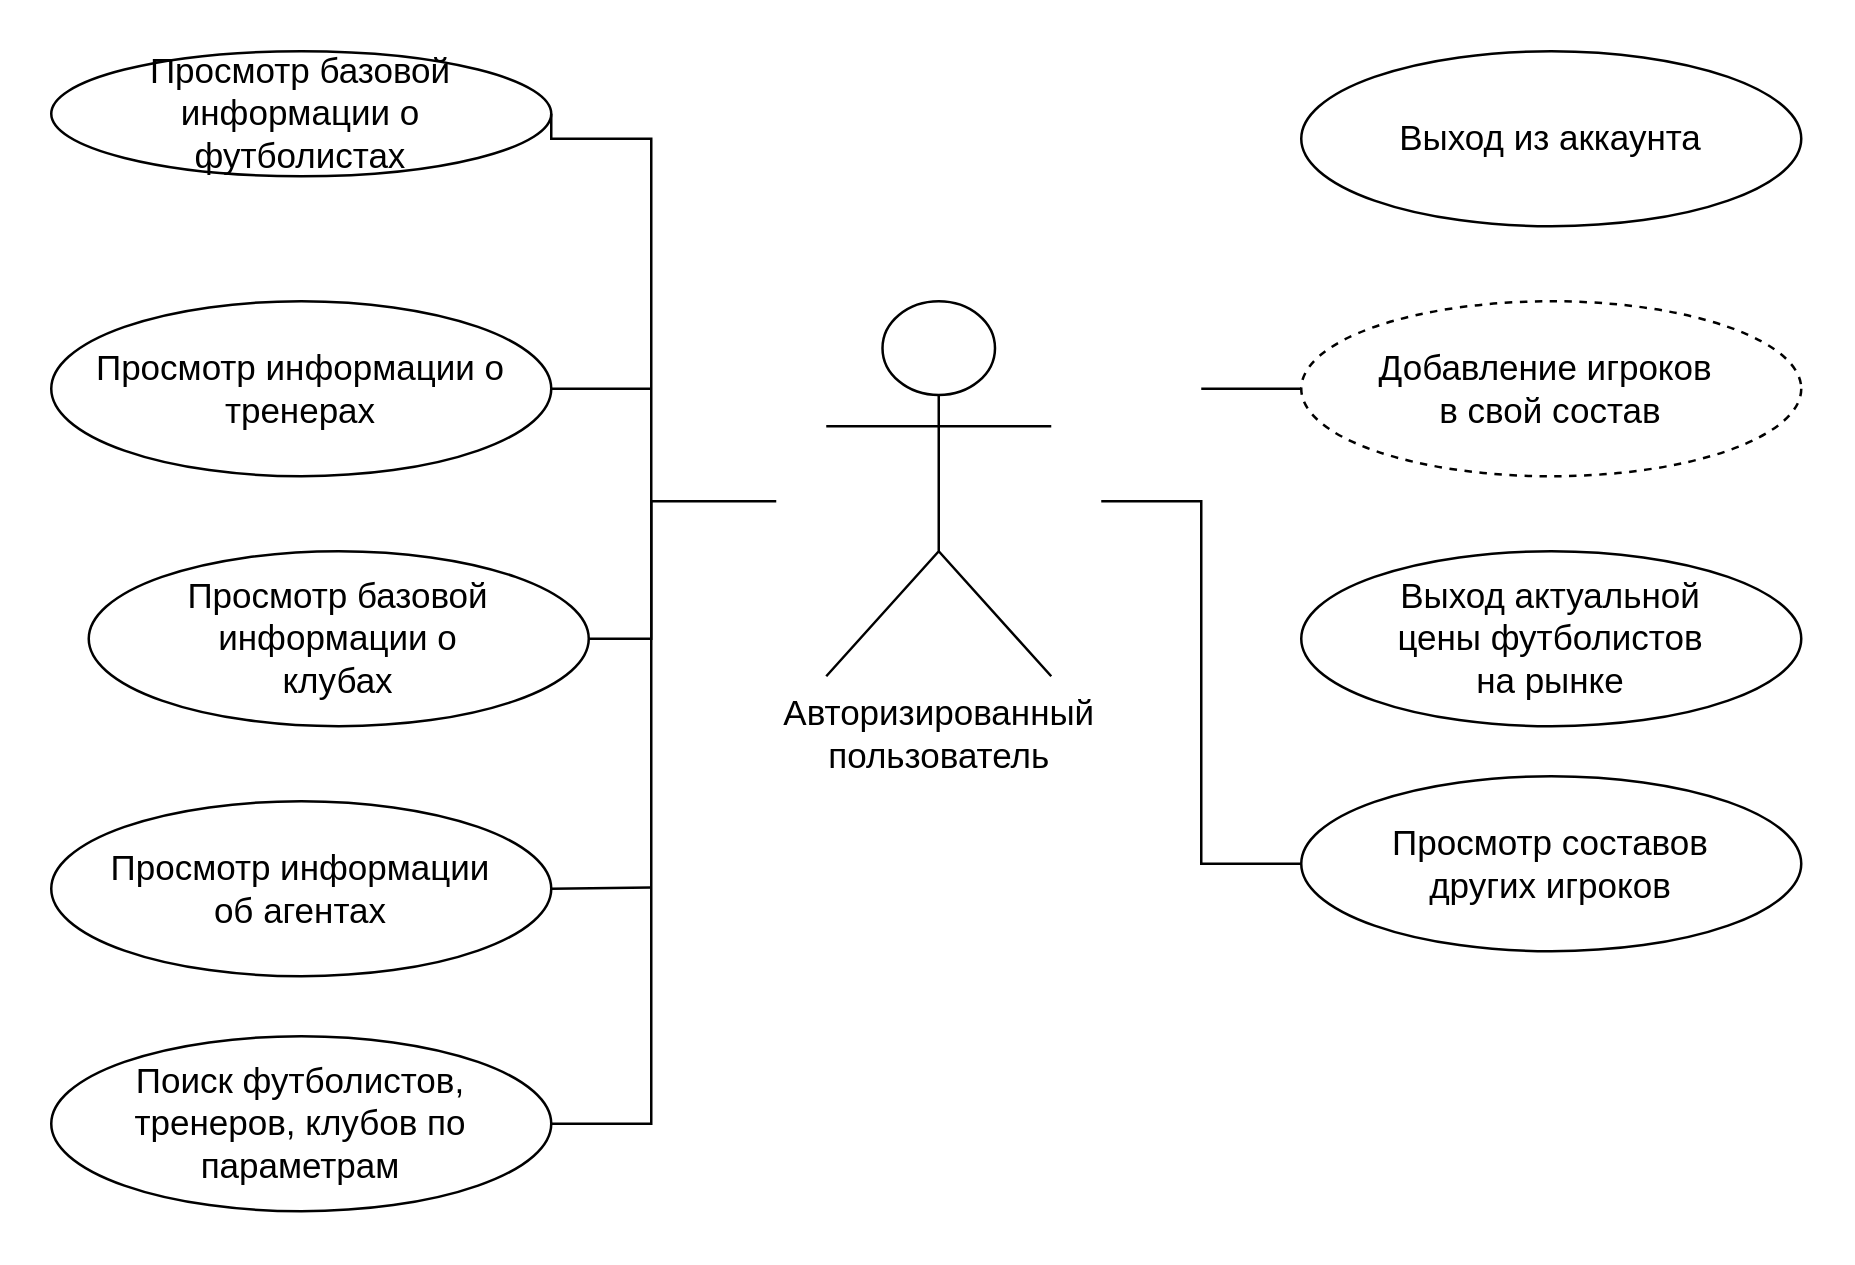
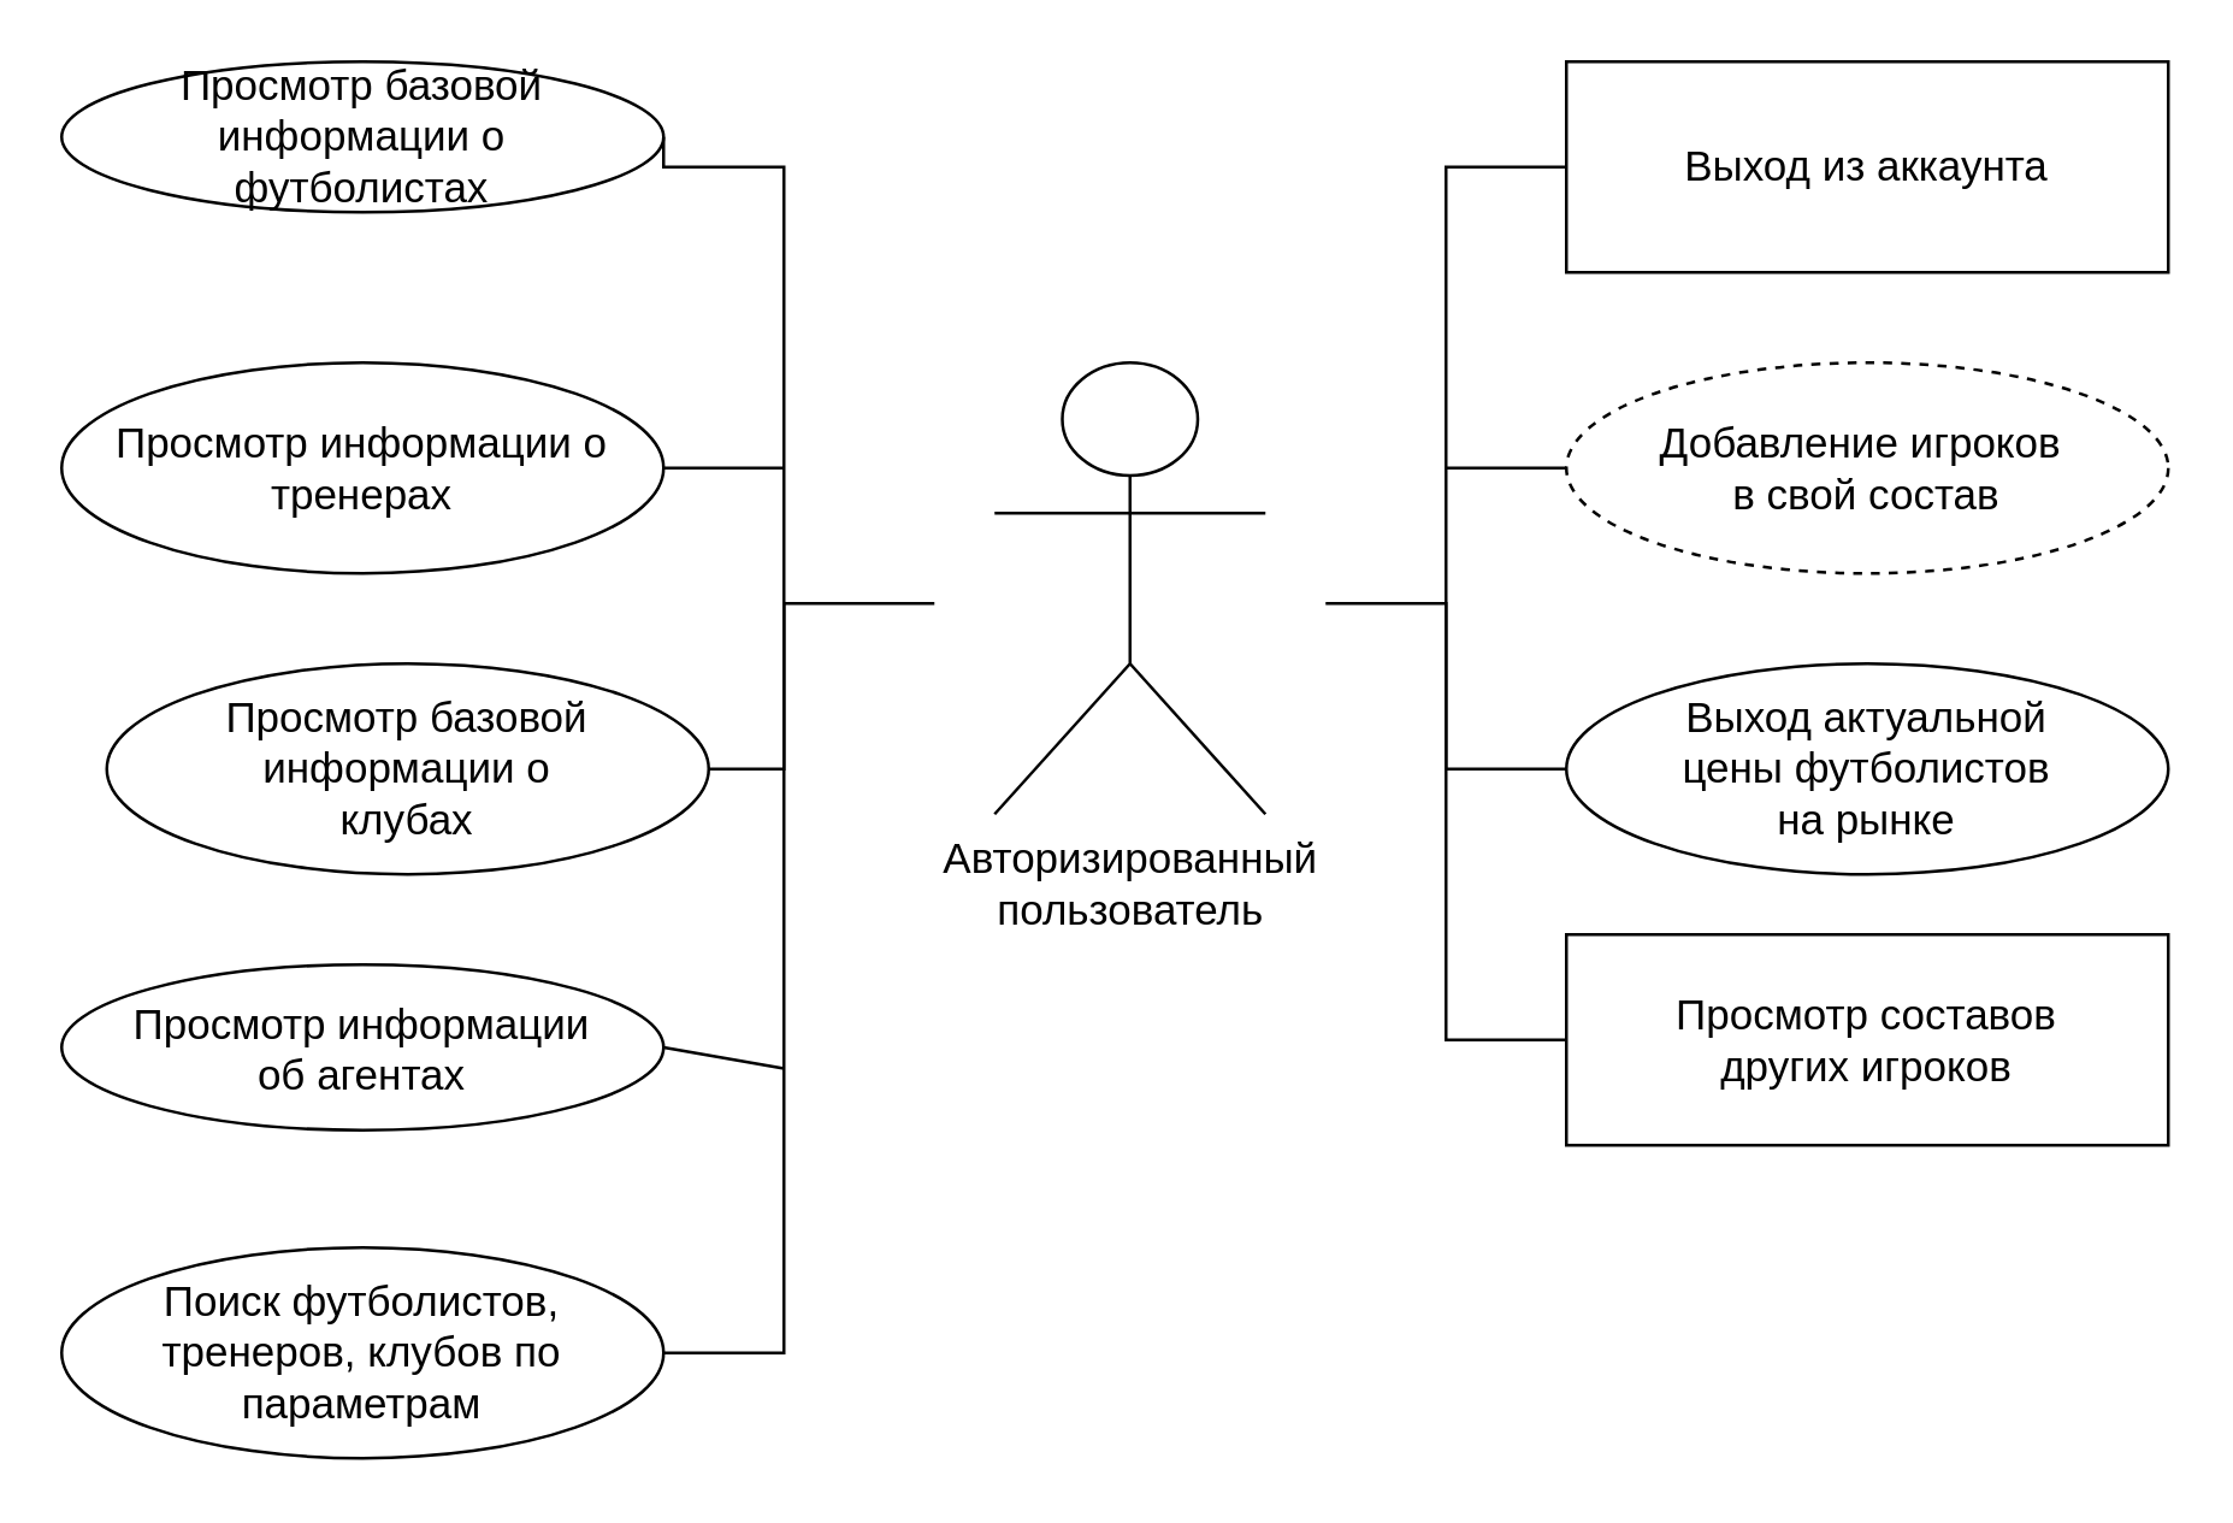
  <mxCell id="0" />
  <mxCell id="1" parent="0" />
  <mxCell id="2" value="&lt;span style=&quot;font-size: 14px&quot;&gt;Авторизированный&lt;br&gt;пользователь&lt;br&gt;&lt;br&gt;&lt;/span&gt;" style="shape=umlActor;verticalLabelPosition=bottom;verticalAlign=top;html=1;" parent="1" vertex="1"><mxGeometry x="330" y="120" width="90" height="150" as="geometry" /></mxCell>
+ <mxCell id="3" style="edgeStyle=orthogonalEdgeStyle;rounded=0;html=1;fontSize=14;endArrow=none;endFill=0;strokeColor=default;exitX=0;exitY=0.5;exitDx=0;exitDy=0;entryX=0;entryY=0.5;entryDx=0;entryDy=0;" parent="1" source="14" target="4" edge="1"><mxGeometry relative="1" as="geometry"><Array as="points"><mxPoint x="480" y="55" /><mxPoint x="480" y="255" /></Array><mxPoint x="510" y="55" as="sourcePoint" /><mxPoint x="510" y="255" as="targetPoint" /></mxGeometry></mxCell>
  <mxCell id="4" value="Выход актуальной &lt;br&gt;цены&amp;nbsp;футболистов &lt;br&gt;на рынке" style="ellipse;whiteSpace=wrap;html=1;fontSize=14;" parent="1" vertex="1"><mxGeometry x="520" y="220" width="200" height="70" as="geometry" /></mxCell>
  <mxCell id="5" style="edgeStyle=orthogonalEdgeStyle;rounded=0;html=1;fontSize=14;endArrow=none;endFill=0;strokeColor=default;exitX=0;exitY=0.5;exitDx=0;exitDy=0;" parent="1" source="6" edge="1"><mxGeometry relative="1" as="geometry"><mxPoint x="480" y="155" as="targetPoint" /><mxPoint x="510" y="155" as="sourcePoint" /></mxGeometry></mxCell>
  <mxCell id="6" value="Добавление игроков&amp;nbsp;&lt;br&gt;в свой состав" style="ellipse;whiteSpace=wrap;html=1;fontSize=14;dashed=1;" parent="1" vertex="1"><mxGeometry x="520" y="120" width="200" height="70" as="geometry" /></mxCell>
  <mxCell id="7" style="edgeStyle=orthogonalEdgeStyle;html=1;exitX=1;exitY=0.5;exitDx=0;exitDy=0;entryX=1;entryY=0.5;entryDx=0;entryDy=0;fontSize=14;strokeColor=default;rounded=0;endArrow=none;endFill=0;" parent="1" source="8" target="11" edge="1"><mxGeometry relative="1" as="geometry"><Array as="points"><mxPoint x="260" y="55" /><mxPoint x="260" y="255" /></Array></mxGeometry></mxCell>
  <mxCell id="8" value="Просмотр базовой информации о &lt;br&gt;футболистах" style="ellipse;whiteSpace=wrap;html=1;fontSize=14;" parent="1" vertex="1"><mxGeometry x="20" y="20" width="200" height="50" as="geometry" /></mxCell>
  <mxCell id="9" style="edgeStyle=orthogonalEdgeStyle;rounded=0;html=1;exitX=1;exitY=0.5;exitDx=0;exitDy=0;fontSize=14;endArrow=none;endFill=0;strokeColor=default;" parent="1" source="10" edge="1"><mxGeometry relative="1" as="geometry"><mxPoint x="260" y="155" as="targetPoint" /></mxGeometry></mxCell>
  <mxCell id="10" value="Просмотр информации о &lt;br&gt;тренерах" style="ellipse;whiteSpace=wrap;html=1;fontSize=14;" parent="1" vertex="1"><mxGeometry x="20" y="120" width="200" height="70" as="geometry" /></mxCell>
  <mxCell id="11" value="Просмотр базовой информации о &lt;br&gt;клубах" style="ellipse;whiteSpace=wrap;html=1;fontSize=14;" parent="1" vertex="1"><mxGeometry x="35" y="220" width="200" height="70" as="geometry" /></mxCell>
  <mxCell id="12" style="edgeStyle=orthogonalEdgeStyle;html=1;exitX=1;exitY=0.5;exitDx=0;exitDy=0;rounded=0;endArrow=none;endFill=0;" parent="1" source="13" edge="1"><mxGeometry relative="1" as="geometry"><mxPoint x="310" y="200" as="targetPoint" /><Array as="points"><mxPoint x="260" y="449" /><mxPoint x="260" y="200" /></Array></mxGeometry></mxCell>
  <mxCell id="13" value="Поиск футболистов, тренеров, клубов по параметрам" style="ellipse;whiteSpace=wrap;html=1;fontSize=14;" parent="1" vertex="1"><mxGeometry x="20" y="414" width="200" height="70" as="geometry" /></mxCell>
- <mxCell id="14" value="Выход из аккаунта" style="ellipse;whiteSpace=wrap;html=1;fontSize=14;" parent="1" vertex="1"><mxGeometry x="520" y="20" width="200" height="70" as="geometry" /></mxCell>
+ <mxCell id="14" value="Выход из аккаунта" style="whiteSpace=wrap;html=1;fontSize=14;rounded=0;" parent="1" vertex="1"><mxGeometry x="520" y="20" width="200" height="70" as="geometry" /></mxCell>
  <mxCell id="15" style="edgeStyle=orthogonalEdgeStyle;rounded=0;html=1;exitX=0;exitY=0.5;exitDx=0;exitDy=0;endArrow=none;endFill=0;" parent="1" source="16" edge="1"><mxGeometry relative="1" as="geometry"><mxPoint x="440" y="200" as="targetPoint" /><Array as="points"><mxPoint x="480" y="345" /><mxPoint x="480" y="200" /></Array></mxGeometry></mxCell>
- <mxCell id="16" value="Просмотр составов&lt;br&gt;других игроков" style="ellipse;whiteSpace=wrap;html=1;fontSize=14;" parent="1" vertex="1"><mxGeometry x="520" y="310" width="200" height="70" as="geometry" /></mxCell>
+ <mxCell id="16" value="Просмотр составов&lt;br&gt;других игроков" style="whiteSpace=wrap;html=1;fontSize=14;rounded=0;" parent="1" vertex="1"><mxGeometry x="520" y="310" width="200" height="70" as="geometry" /></mxCell>
  <mxCell id="17" style="edgeStyle=none;html=1;exitX=1;exitY=0.5;exitDx=0;exitDy=0;endArrow=none;endFill=0;" edge="1" parent="1" source="18"><mxGeometry relative="1" as="geometry"><mxPoint x="260" y="354.471" as="targetPoint" /></mxGeometry></mxCell>
- <mxCell id="18" value="Просмотр информации &lt;br&gt;об агентах" style="ellipse;whiteSpace=wrap;html=1;fontSize=14;" vertex="1" parent="1"><mxGeometry x="20" y="320" width="200" height="70" as="geometry" /></mxCell>
+ <mxCell id="18" value="Просмотр информации &lt;br&gt;об агентах" style="ellipse;whiteSpace=wrap;html=1;fontSize=14;" vertex="1" parent="1"><mxGeometry x="20" y="320" width="200" height="55" as="geometry" /></mxCell>
